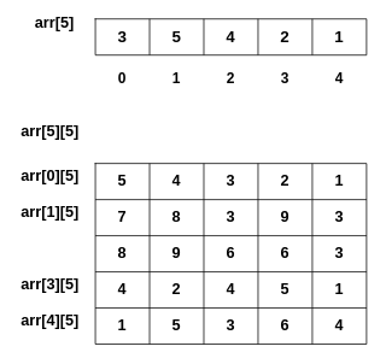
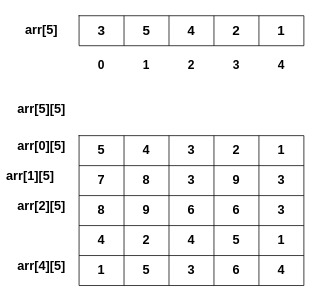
  <mxCell id="0" />
  <mxCell id="1" parent="0" />
  <mxCell id="2" value="" style="shape=table;startSize=0;container=1;collapsible=0;childLayout=tableLayout;fontSize=18;" vertex="1" parent="1"><mxGeometry x="105" y="20" width="300" height="40" as="geometry" /></mxCell>
  <mxCell id="3" value="" style="shape=tableRow;horizontal=0;startSize=0;swimlaneHead=0;swimlaneBody=0;strokeColor=inherit;top=0;left=0;bottom=0;right=0;collapsible=0;dropTarget=0;fillColor=none;points=[[0,0.5],[1,0.5]];portConstraint=eastwest;" vertex="1" parent="2"><mxGeometry width="300" height="40" as="geometry" /></mxCell>
  <mxCell id="4" value="3" style="shape=partialRectangle;html=1;whiteSpace=wrap;connectable=0;strokeColor=inherit;overflow=hidden;fillColor=none;top=0;left=0;bottom=0;right=0;pointerEvents=1;fontSize=18;fontStyle=1" vertex="1" parent="3"><mxGeometry width="60" height="40" as="geometry"><mxRectangle width="60" height="40" as="alternateBounds" /></mxGeometry></mxCell>
  <mxCell id="5" value="5" style="shape=partialRectangle;html=1;whiteSpace=wrap;connectable=0;strokeColor=inherit;overflow=hidden;fillColor=none;top=0;left=0;bottom=0;right=0;pointerEvents=1;fontSize=18;fontStyle=1" vertex="1" parent="3"><mxGeometry x="60" width="60" height="40" as="geometry"><mxRectangle width="60" height="40" as="alternateBounds" /></mxGeometry></mxCell>
  <mxCell id="6" value="4" style="shape=partialRectangle;html=1;whiteSpace=wrap;connectable=0;strokeColor=inherit;overflow=hidden;fillColor=none;top=0;left=0;bottom=0;right=0;pointerEvents=1;fontSize=18;fontStyle=1" vertex="1" parent="3"><mxGeometry x="120" width="60" height="40" as="geometry"><mxRectangle width="60" height="40" as="alternateBounds" /></mxGeometry></mxCell>
  <mxCell id="7" value="2" style="shape=partialRectangle;html=1;whiteSpace=wrap;connectable=0;strokeColor=inherit;overflow=hidden;fillColor=none;top=0;left=0;bottom=0;right=0;pointerEvents=1;fontSize=18;fontStyle=1" vertex="1" parent="3"><mxGeometry x="180" width="60" height="40" as="geometry"><mxRectangle width="60" height="40" as="alternateBounds" /></mxGeometry></mxCell>
  <mxCell id="8" value="1" style="shape=partialRectangle;html=1;whiteSpace=wrap;connectable=0;strokeColor=inherit;overflow=hidden;fillColor=none;top=0;left=0;bottom=0;right=0;pointerEvents=1;fontSize=18;fontStyle=1" vertex="1" parent="3"><mxGeometry x="240" width="60" height="40" as="geometry"><mxRectangle width="60" height="40" as="alternateBounds" /></mxGeometry></mxCell>
- <mxCell id="9" value="&lt;font style=&quot;font-size: 17px;&quot;&gt;&lt;b&gt;arr[5]&lt;/b&gt;&lt;/font&gt;" style="text;html=1;strokeColor=none;fillColor=none;align=center;verticalAlign=middle;whiteSpace=wrap;rounded=0;" vertex="1" parent="1"><mxGeometry x="30" y="10" width="60" height="30" as="geometry" /></mxCell>
+ <mxCell id="9" value="&lt;font style=&quot;font-size: 17px;&quot;&gt;&lt;b&gt;arr[5]&lt;/b&gt;&lt;/font&gt;" style="text;html=1;strokeColor=none;fillColor=none;align=center;verticalAlign=middle;whiteSpace=wrap;rounded=0;" vertex="1" parent="1"><mxGeometry x="25" y="25" width="60" height="30" as="geometry" /></mxCell>
  <mxCell id="10" value="0" style="text;html=1;strokeColor=none;fillColor=none;align=center;verticalAlign=middle;whiteSpace=wrap;rounded=0;fontSize=16;fontStyle=1" vertex="1" parent="1"><mxGeometry x="105" y="70" width="60" height="30" as="geometry" /></mxCell>
  <mxCell id="11" value="1" style="text;html=1;strokeColor=none;fillColor=none;align=center;verticalAlign=middle;whiteSpace=wrap;rounded=0;fontSize=16;fontStyle=1" vertex="1" parent="1"><mxGeometry x="165" y="70" width="60" height="30" as="geometry" /></mxCell>
  <mxCell id="12" value="2" style="text;html=1;strokeColor=none;fillColor=none;align=center;verticalAlign=middle;whiteSpace=wrap;rounded=0;fontSize=16;fontStyle=1" vertex="1" parent="1"><mxGeometry x="225" y="70" width="60" height="30" as="geometry" /></mxCell>
  <mxCell id="13" value="3" style="text;html=1;strokeColor=none;fillColor=none;align=center;verticalAlign=middle;whiteSpace=wrap;rounded=0;fontSize=16;fontStyle=1" vertex="1" parent="1"><mxGeometry x="285" y="70" width="60" height="30" as="geometry" /></mxCell>
  <mxCell id="14" value="4" style="text;html=1;strokeColor=none;fillColor=none;align=center;verticalAlign=middle;whiteSpace=wrap;rounded=0;fontSize=16;fontStyle=1" vertex="1" parent="1"><mxGeometry x="345" y="70" width="60" height="30" as="geometry" /></mxCell>
  <mxCell id="15" value="" style="shape=table;startSize=0;container=1;collapsible=0;childLayout=tableLayout;" vertex="1" parent="1"><mxGeometry x="105" y="180" width="300" height="200" as="geometry" /></mxCell>
  <mxCell id="16" value="" style="shape=tableRow;horizontal=0;startSize=0;swimlaneHead=0;swimlaneBody=0;strokeColor=inherit;top=0;left=0;bottom=0;right=0;collapsible=0;dropTarget=0;fillColor=none;points=[[0,0.5],[1,0.5]];portConstraint=eastwest;" vertex="1" parent="15"><mxGeometry width="300" height="40" as="geometry" /></mxCell>
  <mxCell id="17" value="5" style="shape=partialRectangle;html=1;whiteSpace=wrap;connectable=0;strokeColor=inherit;overflow=hidden;fillColor=none;top=0;left=0;bottom=0;right=0;pointerEvents=1;fontSize=17;fontStyle=1" vertex="1" parent="16"><mxGeometry width="60" height="40" as="geometry"><mxRectangle width="60" height="40" as="alternateBounds" /></mxGeometry></mxCell>
  <mxCell id="18" value="4" style="shape=partialRectangle;html=1;whiteSpace=wrap;connectable=0;strokeColor=inherit;overflow=hidden;fillColor=none;top=0;left=0;bottom=0;right=0;pointerEvents=1;fontSize=17;fontStyle=1" vertex="1" parent="16"><mxGeometry x="60" width="60" height="40" as="geometry"><mxRectangle width="60" height="40" as="alternateBounds" /></mxGeometry></mxCell>
  <mxCell id="19" value="3" style="shape=partialRectangle;html=1;whiteSpace=wrap;connectable=0;strokeColor=inherit;overflow=hidden;fillColor=none;top=0;left=0;bottom=0;right=0;pointerEvents=1;fontSize=17;fontStyle=1" vertex="1" parent="16"><mxGeometry x="120" width="60" height="40" as="geometry"><mxRectangle width="60" height="40" as="alternateBounds" /></mxGeometry></mxCell>
  <mxCell id="20" value="2" style="shape=partialRectangle;html=1;whiteSpace=wrap;connectable=0;strokeColor=inherit;overflow=hidden;fillColor=none;top=0;left=0;bottom=0;right=0;pointerEvents=1;fontSize=17;fontStyle=1" vertex="1" parent="16"><mxGeometry x="180" width="60" height="40" as="geometry"><mxRectangle width="60" height="40" as="alternateBounds" /></mxGeometry></mxCell>
  <mxCell id="21" value="1" style="shape=partialRectangle;html=1;whiteSpace=wrap;connectable=0;strokeColor=inherit;overflow=hidden;fillColor=none;top=0;left=0;bottom=0;right=0;pointerEvents=1;fontSize=17;fontStyle=1" vertex="1" parent="16"><mxGeometry x="240" width="60" height="40" as="geometry"><mxRectangle width="60" height="40" as="alternateBounds" /></mxGeometry></mxCell>
  <mxCell id="22" value="" style="shape=tableRow;horizontal=0;startSize=0;swimlaneHead=0;swimlaneBody=0;strokeColor=inherit;top=0;left=0;bottom=0;right=0;collapsible=0;dropTarget=0;fillColor=none;points=[[0,0.5],[1,0.5]];portConstraint=eastwest;" vertex="1" parent="15"><mxGeometry y="40" width="300" height="40" as="geometry" /></mxCell>
  <mxCell id="23" value="7" style="shape=partialRectangle;html=1;whiteSpace=wrap;connectable=0;strokeColor=inherit;overflow=hidden;fillColor=none;top=0;left=0;bottom=0;right=0;pointerEvents=1;fontSize=17;fontStyle=1" vertex="1" parent="22"><mxGeometry width="60" height="40" as="geometry"><mxRectangle width="60" height="40" as="alternateBounds" /></mxGeometry></mxCell>
  <mxCell id="24" value="8" style="shape=partialRectangle;html=1;whiteSpace=wrap;connectable=0;strokeColor=inherit;overflow=hidden;fillColor=none;top=0;left=0;bottom=0;right=0;pointerEvents=1;fontSize=17;fontStyle=1" vertex="1" parent="22"><mxGeometry x="60" width="60" height="40" as="geometry"><mxRectangle width="60" height="40" as="alternateBounds" /></mxGeometry></mxCell>
  <mxCell id="25" value="3" style="shape=partialRectangle;html=1;whiteSpace=wrap;connectable=0;strokeColor=inherit;overflow=hidden;fillColor=none;top=0;left=0;bottom=0;right=0;pointerEvents=1;fontSize=17;fontStyle=1" vertex="1" parent="22"><mxGeometry x="120" width="60" height="40" as="geometry"><mxRectangle width="60" height="40" as="alternateBounds" /></mxGeometry></mxCell>
  <mxCell id="26" value="9" style="shape=partialRectangle;html=1;whiteSpace=wrap;connectable=0;strokeColor=inherit;overflow=hidden;fillColor=none;top=0;left=0;bottom=0;right=0;pointerEvents=1;fontSize=17;fontStyle=1" vertex="1" parent="22"><mxGeometry x="180" width="60" height="40" as="geometry"><mxRectangle width="60" height="40" as="alternateBounds" /></mxGeometry></mxCell>
  <mxCell id="27" value="3" style="shape=partialRectangle;html=1;whiteSpace=wrap;connectable=0;strokeColor=inherit;overflow=hidden;fillColor=none;top=0;left=0;bottom=0;right=0;pointerEvents=1;fontSize=17;fontStyle=1" vertex="1" parent="22"><mxGeometry x="240" width="60" height="40" as="geometry"><mxRectangle width="60" height="40" as="alternateBounds" /></mxGeometry></mxCell>
  <mxCell id="28" value="" style="shape=tableRow;horizontal=0;startSize=0;swimlaneHead=0;swimlaneBody=0;strokeColor=inherit;top=0;left=0;bottom=0;right=0;collapsible=0;dropTarget=0;fillColor=none;points=[[0,0.5],[1,0.5]];portConstraint=eastwest;" vertex="1" parent="15"><mxGeometry y="80" width="300" height="40" as="geometry" /></mxCell>
  <mxCell id="29" value="8" style="shape=partialRectangle;html=1;whiteSpace=wrap;connectable=0;strokeColor=inherit;overflow=hidden;fillColor=none;top=0;left=0;bottom=0;right=0;pointerEvents=1;fontSize=17;fontStyle=1" vertex="1" parent="28"><mxGeometry width="60" height="40" as="geometry"><mxRectangle width="60" height="40" as="alternateBounds" /></mxGeometry></mxCell>
  <mxCell id="30" value="9" style="shape=partialRectangle;html=1;whiteSpace=wrap;connectable=0;strokeColor=inherit;overflow=hidden;fillColor=none;top=0;left=0;bottom=0;right=0;pointerEvents=1;fontSize=17;fontStyle=1" vertex="1" parent="28"><mxGeometry x="60" width="60" height="40" as="geometry"><mxRectangle width="60" height="40" as="alternateBounds" /></mxGeometry></mxCell>
  <mxCell id="31" value="6" style="shape=partialRectangle;html=1;whiteSpace=wrap;connectable=0;strokeColor=inherit;overflow=hidden;fillColor=none;top=0;left=0;bottom=0;right=0;pointerEvents=1;fontSize=17;fontStyle=1" vertex="1" parent="28"><mxGeometry x="120" width="60" height="40" as="geometry"><mxRectangle width="60" height="40" as="alternateBounds" /></mxGeometry></mxCell>
  <mxCell id="32" value="6" style="shape=partialRectangle;html=1;whiteSpace=wrap;connectable=0;strokeColor=inherit;overflow=hidden;fillColor=none;top=0;left=0;bottom=0;right=0;pointerEvents=1;fontSize=17;fontStyle=1" vertex="1" parent="28"><mxGeometry x="180" width="60" height="40" as="geometry"><mxRectangle width="60" height="40" as="alternateBounds" /></mxGeometry></mxCell>
  <mxCell id="33" value="3" style="shape=partialRectangle;html=1;whiteSpace=wrap;connectable=0;strokeColor=inherit;overflow=hidden;fillColor=none;top=0;left=0;bottom=0;right=0;pointerEvents=1;fontSize=17;fontStyle=1" vertex="1" parent="28"><mxGeometry x="240" width="60" height="40" as="geometry"><mxRectangle width="60" height="40" as="alternateBounds" /></mxGeometry></mxCell>
  <mxCell id="34" value="" style="shape=tableRow;horizontal=0;startSize=0;swimlaneHead=0;swimlaneBody=0;strokeColor=inherit;top=0;left=0;bottom=0;right=0;collapsible=0;dropTarget=0;fillColor=none;points=[[0,0.5],[1,0.5]];portConstraint=eastwest;" vertex="1" parent="15"><mxGeometry y="120" width="300" height="40" as="geometry" /></mxCell>
  <mxCell id="35" value="4" style="shape=partialRectangle;html=1;whiteSpace=wrap;connectable=0;strokeColor=inherit;overflow=hidden;fillColor=none;top=0;left=0;bottom=0;right=0;pointerEvents=1;fontSize=17;fontStyle=1" vertex="1" parent="34"><mxGeometry width="60" height="40" as="geometry"><mxRectangle width="60" height="40" as="alternateBounds" /></mxGeometry></mxCell>
  <mxCell id="36" value="2" style="shape=partialRectangle;html=1;whiteSpace=wrap;connectable=0;strokeColor=inherit;overflow=hidden;fillColor=none;top=0;left=0;bottom=0;right=0;pointerEvents=1;fontSize=17;fontStyle=1" vertex="1" parent="34"><mxGeometry x="60" width="60" height="40" as="geometry"><mxRectangle width="60" height="40" as="alternateBounds" /></mxGeometry></mxCell>
  <mxCell id="37" value="4" style="shape=partialRectangle;html=1;whiteSpace=wrap;connectable=0;strokeColor=inherit;overflow=hidden;fillColor=none;top=0;left=0;bottom=0;right=0;pointerEvents=1;fontSize=17;fontStyle=1" vertex="1" parent="34"><mxGeometry x="120" width="60" height="40" as="geometry"><mxRectangle width="60" height="40" as="alternateBounds" /></mxGeometry></mxCell>
  <mxCell id="38" value="5" style="shape=partialRectangle;html=1;whiteSpace=wrap;connectable=0;strokeColor=inherit;overflow=hidden;fillColor=none;top=0;left=0;bottom=0;right=0;pointerEvents=1;fontSize=17;fontStyle=1" vertex="1" parent="34"><mxGeometry x="180" width="60" height="40" as="geometry"><mxRectangle width="60" height="40" as="alternateBounds" /></mxGeometry></mxCell>
  <mxCell id="39" value="1" style="shape=partialRectangle;html=1;whiteSpace=wrap;connectable=0;strokeColor=inherit;overflow=hidden;fillColor=none;top=0;left=0;bottom=0;right=0;pointerEvents=1;fontSize=17;fontStyle=1" vertex="1" parent="34"><mxGeometry x="240" width="60" height="40" as="geometry"><mxRectangle width="60" height="40" as="alternateBounds" /></mxGeometry></mxCell>
  <mxCell id="40" value="" style="shape=tableRow;horizontal=0;startSize=0;swimlaneHead=0;swimlaneBody=0;strokeColor=inherit;top=0;left=0;bottom=0;right=0;collapsible=0;dropTarget=0;fillColor=none;points=[[0,0.5],[1,0.5]];portConstraint=eastwest;" vertex="1" parent="15"><mxGeometry y="160" width="300" height="40" as="geometry" /></mxCell>
  <mxCell id="41" value="1" style="shape=partialRectangle;html=1;whiteSpace=wrap;connectable=0;strokeColor=inherit;overflow=hidden;fillColor=none;top=0;left=0;bottom=0;right=0;pointerEvents=1;fontSize=17;fontStyle=1" vertex="1" parent="40"><mxGeometry width="60" height="40" as="geometry"><mxRectangle width="60" height="40" as="alternateBounds" /></mxGeometry></mxCell>
  <mxCell id="42" value="5" style="shape=partialRectangle;html=1;whiteSpace=wrap;connectable=0;strokeColor=inherit;overflow=hidden;fillColor=none;top=0;left=0;bottom=0;right=0;pointerEvents=1;fontSize=17;fontStyle=1" vertex="1" parent="40"><mxGeometry x="60" width="60" height="40" as="geometry"><mxRectangle width="60" height="40" as="alternateBounds" /></mxGeometry></mxCell>
  <mxCell id="43" value="3" style="shape=partialRectangle;html=1;whiteSpace=wrap;connectable=0;strokeColor=inherit;overflow=hidden;fillColor=none;top=0;left=0;bottom=0;right=0;pointerEvents=1;fontSize=17;fontStyle=1" vertex="1" parent="40"><mxGeometry x="120" width="60" height="40" as="geometry"><mxRectangle width="60" height="40" as="alternateBounds" /></mxGeometry></mxCell>
  <mxCell id="44" value="6" style="shape=partialRectangle;html=1;whiteSpace=wrap;connectable=0;strokeColor=inherit;overflow=hidden;fillColor=none;top=0;left=0;bottom=0;right=0;pointerEvents=1;fontSize=17;fontStyle=1" vertex="1" parent="40"><mxGeometry x="180" width="60" height="40" as="geometry"><mxRectangle width="60" height="40" as="alternateBounds" /></mxGeometry></mxCell>
  <mxCell id="45" value="4" style="shape=partialRectangle;html=1;whiteSpace=wrap;connectable=0;strokeColor=inherit;overflow=hidden;fillColor=none;top=0;left=0;bottom=0;right=0;pointerEvents=1;fontSize=17;fontStyle=1" vertex="1" parent="40"><mxGeometry x="240" width="60" height="40" as="geometry"><mxRectangle width="60" height="40" as="alternateBounds" /></mxGeometry></mxCell>
  <mxCell id="46" value="&lt;font style=&quot;font-size: 17px;&quot;&gt;&lt;b&gt;arr[5][5]&lt;/b&gt;&lt;/font&gt;" style="text;html=1;strokeColor=none;fillColor=none;align=center;verticalAlign=middle;whiteSpace=wrap;rounded=0;" vertex="1" parent="1"><mxGeometry x="20" y="130" width="70" height="30" as="geometry" /></mxCell>
  <mxCell id="47" value="&lt;font style=&quot;font-size: 17px;&quot;&gt;&lt;b&gt;arr[0][5]&lt;/b&gt;&lt;/font&gt;" style="text;html=1;strokeColor=none;fillColor=none;align=center;verticalAlign=middle;whiteSpace=wrap;rounded=0;" vertex="1" parent="1"><mxGeometry x="20" y="180" width="70" height="30" as="geometry" /></mxCell>
- <mxCell id="48" value="&lt;font style=&quot;font-size: 17px;&quot;&gt;&lt;b&gt;arr[1][5]&lt;/b&gt;&lt;/font&gt;" style="text;html=1;strokeColor=none;fillColor=none;align=center;verticalAlign=middle;whiteSpace=wrap;rounded=0;" vertex="1" parent="1"><mxGeometry x="20" y="220" width="70" height="30" as="geometry" /></mxCell>
- <mxCell id="50" value="&lt;font style=&quot;font-size: 17px;&quot;&gt;&lt;b&gt;arr[3][5]&lt;/b&gt;&lt;/font&gt;" style="text;html=1;strokeColor=none;fillColor=none;align=center;verticalAlign=middle;whiteSpace=wrap;rounded=0;" vertex="1" parent="1"><mxGeometry x="20" y="300" width="70" height="30" as="geometry" /></mxCell>
+ <mxCell id="48" value="&lt;font style=&quot;font-size: 17px;&quot;&gt;&lt;b&gt;arr[1][5]&lt;/b&gt;&lt;/font&gt;" style="text;html=1;strokeColor=none;fillColor=none;align=center;verticalAlign=middle;whiteSpace=wrap;rounded=0;" vertex="1" parent="1"><mxGeometry x="5" y="220" width="70" height="30" as="geometry" /></mxCell>
+ <mxCell id="49" value="&lt;font style=&quot;font-size: 17px;&quot;&gt;&lt;b&gt;arr[2][5]&lt;/b&gt;&lt;/font&gt;" style="text;html=1;strokeColor=none;fillColor=none;align=center;verticalAlign=middle;whiteSpace=wrap;rounded=0;" vertex="1" parent="1"><mxGeometry x="20" y="260" width="70" height="30" as="geometry" /></mxCell>
  <mxCell id="51" value="&lt;font style=&quot;font-size: 17px;&quot;&gt;&lt;b&gt;arr[4][5]&lt;/b&gt;&lt;/font&gt;" style="text;html=1;strokeColor=none;fillColor=none;align=center;verticalAlign=middle;whiteSpace=wrap;rounded=0;" vertex="1" parent="1"><mxGeometry x="20" y="340" width="70" height="30" as="geometry" /></mxCell>
